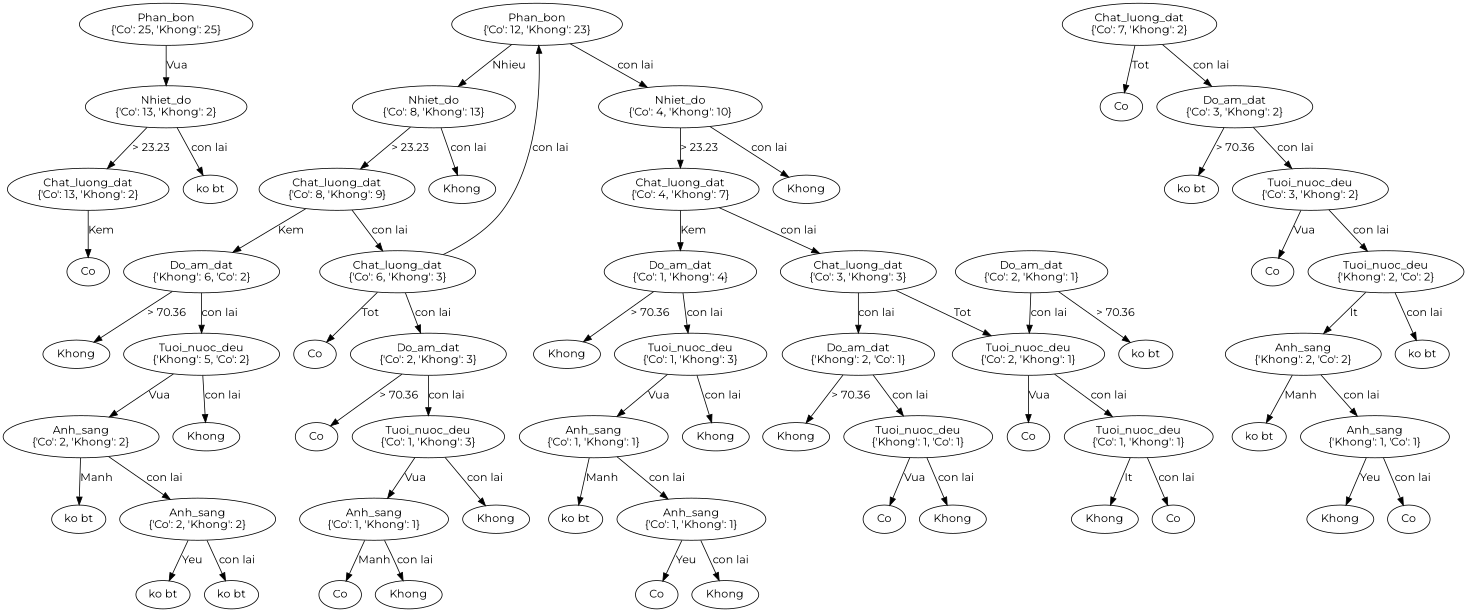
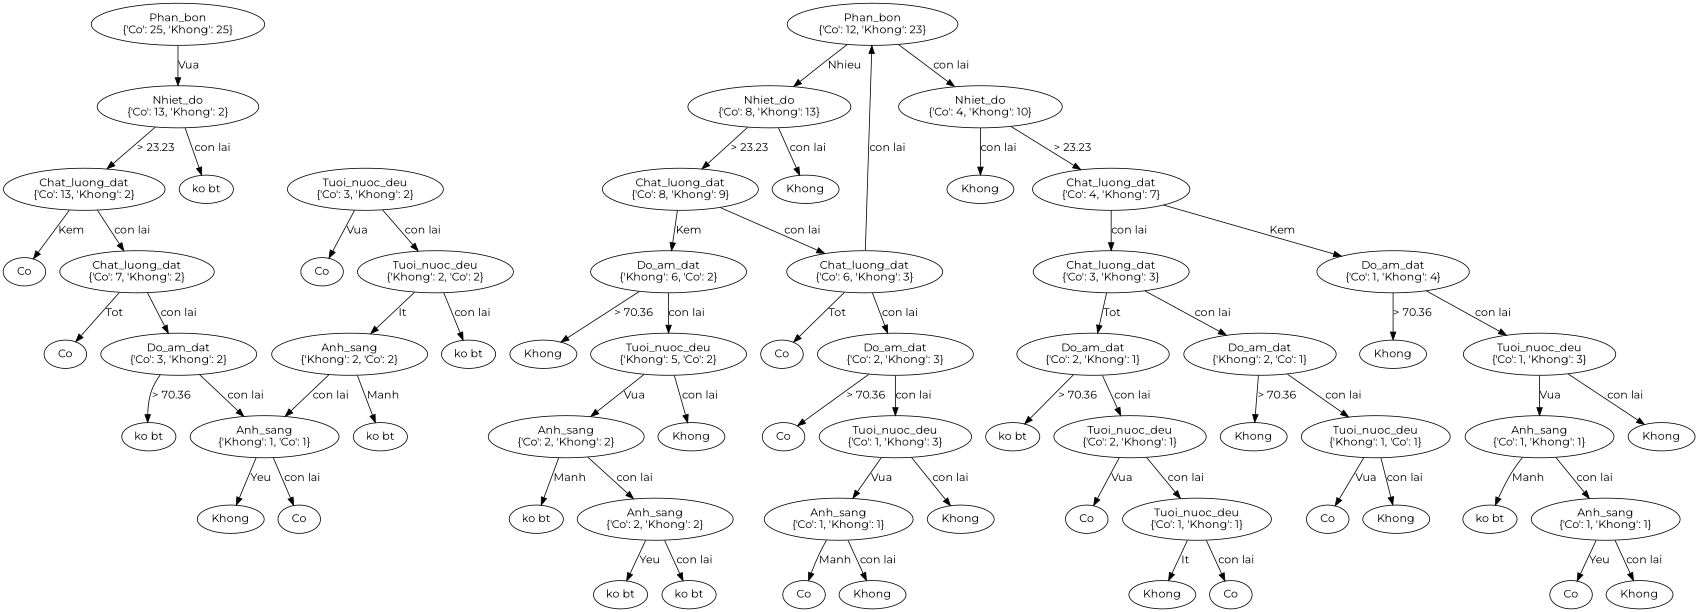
  digraph {
    fontname=Montserrat
    node [fontname=Montserrat]
    edge [fontname=Montserrat]
    n1 [label="Phan_bon\n{'Co': 25, 'Khong': 25}"]
    n2 [label="Nhiet_do\n{'Co': 13, 'Khong': 2}"]
    n3 [label="Chat_luong_dat\n{'Co': 13, 'Khong': 2}"]
    n4 [label="ko bt"]
    n5 [label="Phan_bon\n{'Co': 12, 'Khong': 23}"]
    n6 [label="Nhiet_do\n{'Co': 8, 'Khong': 13}"]
    n7 [label="Nhiet_do\n{'Co': 4, 'Khong': 10}"]
    n8 [label=Co]
    n9 [label="Chat_luong_dat\n{'Co': 7, 'Khong': 2}"]
    n10 [label="Chat_luong_dat\n{'Co': 8, 'Khong': 9}"]
    n11 [label=Khong]
    n12 [label="Chat_luong_dat\n{'Co': 4, 'Khong': 7}"]
    n13 [label=Khong]
    n14 [label=Co]
    n15 [label="Do_am_dat\n{'Co': 3, 'Khong': 2}"]
    n16 [label="ko bt"]
    n17 [label="Tuoi_nuoc_deu\n{'Co': 3, 'Khong': 2}"]
    n18 [label=Co]
    n19 [label="Tuoi_nuoc_deu\n{'Khong': 2, 'Co': 2}"]
    n20 [label="Anh_sang\n{'Khong': 2, 'Co': 2}"]
    n21 [label="ko bt"]
    n22 [label="ko bt"]
    n23 [label="Anh_sang\n{'Khong': 1, 'Co': 1}"]
    n24 [label=Khong]
    n25 [label=Co]
    n26 [label="Do_am_dat\n{'Khong': 6, 'Co': 2}"]
    n27 [label="Chat_luong_dat\n{'Co': 6, 'Khong': 3}"]
    n28 [label="Do_am_dat\n{'Co': 1, 'Khong': 4}"]
    n29 [label="Chat_luong_dat\n{'Co': 3, 'Khong': 3}"]
    n30 [label=Khong]
    n31 [label="Tuoi_nuoc_deu\n{'Khong': 5, 'Co': 2}"]
    n32 [label=Co]
    n33 [label="Do_am_dat\n{'Co': 2, 'Khong': 3}"]
    n34 [label="Anh_sang\n{'Co': 2, 'Khong': 2}"]
    n35 [label=Khong]
    n36 [label=Co]
    n37 [label="Tuoi_nuoc_deu\n{'Co': 1, 'Khong': 3}"]
    n38 [label="ko bt"]
    n39 [label="Anh_sang\n{'Co': 2, 'Khong': 2}"]
    n40 [label="ko bt"]
    n41 [label="ko bt"]
    n42 [label="Anh_sang\n{'Co': 1, 'Khong': 1}"]
    n43 [label=Khong]
    n44 [label=Co]
    n45 [label=Khong]
    n46 [label=Khong]
    n47 [label="Tuoi_nuoc_deu\n{'Co': 1, 'Khong': 3}"]
    n48 [label="Do_am_dat\n{'Co': 2, 'Khong': 1}"]
    n49 [label="Do_am_dat\n{'Khong': 2, 'Co': 1}"]
    n50 [label="Anh_sang\n{'Co': 1, 'Khong': 1}"]
    n51 [label=Khong]
    n52 [label="ko bt"]
    n53 [label="Tuoi_nuoc_deu\n{'Co': 2, 'Khong': 1}"]
    n54 [label=Khong]
    n55 [label="Tuoi_nuoc_deu\n{'Khong': 1, 'Co': 1}"]
    n56 [label="ko bt"]
    n57 [label="Anh_sang\n{'Co': 1, 'Khong': 1}"]
    n58 [label=Co]
    n59 [label=Khong]
    n60 [label=Co]
    n61 [label="Tuoi_nuoc_deu\n{'Co': 1, 'Khong': 1}"]
    n62 [label=Co]
    n63 [label=Khong]
    n64 [label=Khong]
    n65 [label=Co]
    n1 -> n2 [label=Vua]
    n2 -> n3 [label="> 23.23"]
    n2 -> n4 [label="con lai"]
    n3 -> n8 [label=Kem]
+   n3 -> n9 [label="con lai"]
    n5 -> n6 [label=Nhieu]
    n5 -> n7 [label="con lai"]
    n6 -> n10 [label="> 23.23"]
    n6 -> n11 [label="con lai"]
    n7 -> n12 [label="> 23.23"]
    n7 -> n13 [label="con lai"]
    n9 -> n14 [label=Tot]
    n9 -> n15 [label="con lai"]
    n10 -> n26 [label=Kem]
    n10 -> n27 [label="con lai"]
    n12 -> n28 [label=Kem]
    n12 -> n29 [label="con lai"]
    n15 -> n16 [label="> 70.36"]
-   n15 -> n17 [label="con lai"]
+   n15 -> n23 [label="con lai"]
    n17 -> n18 [label=Vua]
    n17 -> n19 [label="con lai"]
    n19 -> n20 [label=It]
    n19 -> n21 [label="con lai"]
    n20 -> n22 [label=Manh]
    n20 -> n23 [label="con lai"]
    n23 -> n24 [label=Yeu]
    n23 -> n25 [label="con lai"]
    n26 -> n30 [label="> 70.36"]
    n26 -> n31 [label="con lai"]
    n27 -> n5 [label="con lai"]
    n27 -> n32 [label=Tot]
    n27 -> n33 [label="con lai"]
    n28 -> n46 [label="> 70.36"]
    n28 -> n47 [label="con lai"]
-   n29 -> n53 [label=Tot]
+   n29 -> n48 [label=Tot]
    n29 -> n49 [label="con lai"]
    n31 -> n34 [label=Vua]
    n31 -> n35 [label="con lai"]
    n33 -> n36 [label="> 70.36"]
    n33 -> n37 [label="con lai"]
    n34 -> n38 [label=Manh]
    n34 -> n39 [label="con lai"]
    n37 -> n42 [label=Vua]
    n37 -> n43 [label="con lai"]
    n39 -> n40 [label=Yeu]
    n39 -> n41 [label="con lai"]
    n42 -> n44 [label=Manh]
    n42 -> n45 [label="con lai"]
    n47 -> n50 [label=Vua]
    n47 -> n51 [label="con lai"]
    n48 -> n52 [label="> 70.36"]
    n48 -> n53 [label="con lai"]
    n49 -> n54 [label="> 70.36"]
    n49 -> n55 [label="con lai"]
    n50 -> n56 [label=Manh]
    n50 -> n57 [label="con lai"]
    n53 -> n60 [label=Vua]
    n53 -> n61 [label="con lai"]
    n55 -> n62 [label=Vua]
    n55 -> n63 [label="con lai"]
    n57 -> n58 [label=Yeu]
    n57 -> n59 [label="con lai"]
    n61 -> n64 [label=It]
    n61 -> n65 [label="con lai"]
  }
